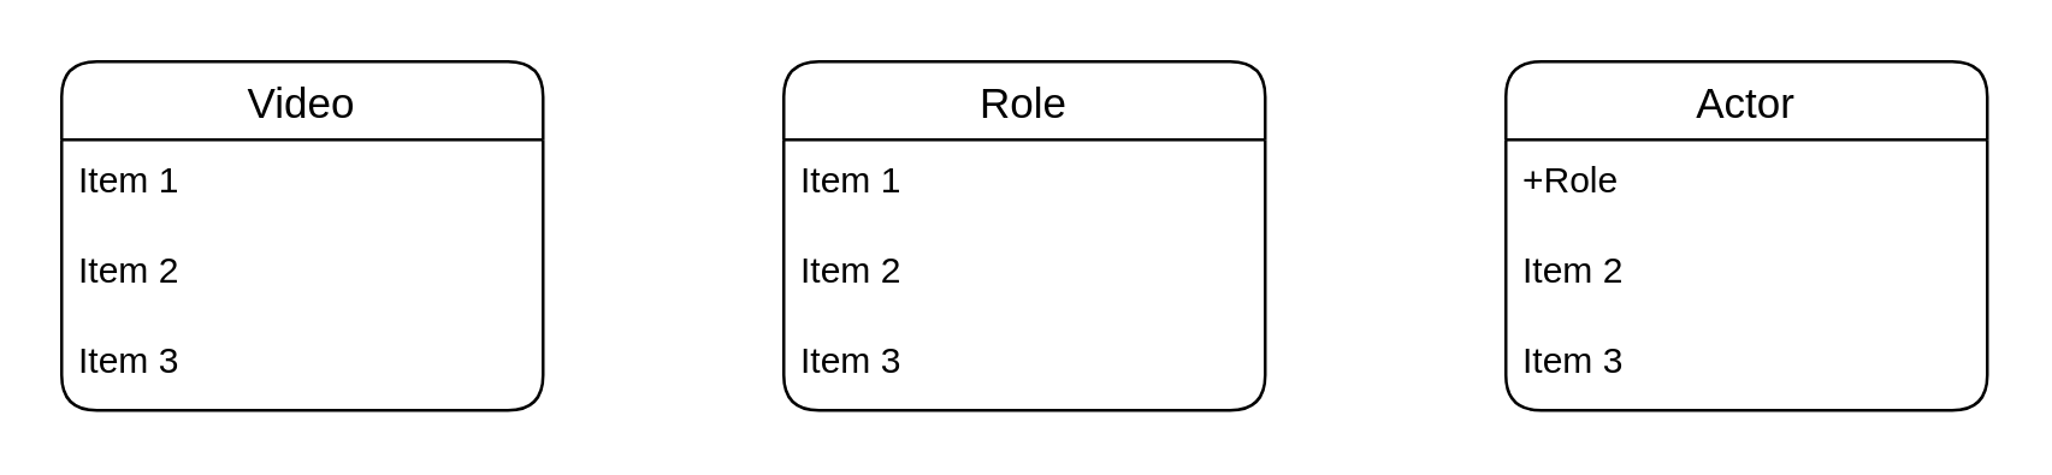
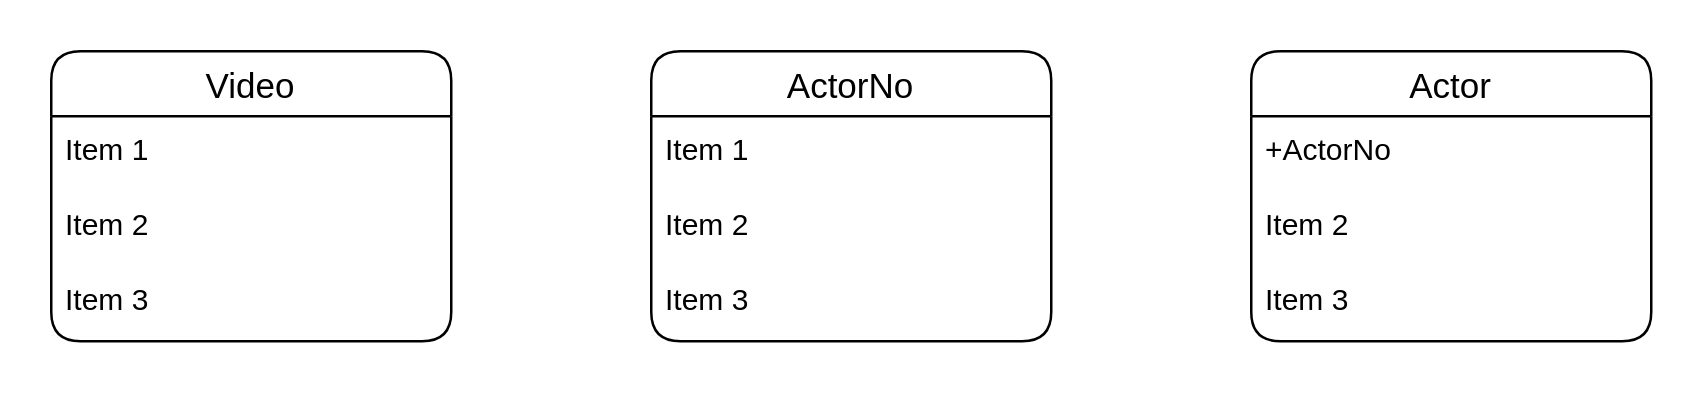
  <mxCell id="0" />
  <mxCell id="1" parent="0" />
  <mxCell id="2" value="Video" style="swimlane;fontStyle=0;childLayout=stackLayout;horizontal=1;startSize=26;horizontalStack=0;resizeParent=1;resizeParentMax=0;resizeLast=0;collapsible=1;marginBottom=0;align=center;fontSize=14;rounded=1;" vertex="1" parent="1"><mxGeometry x="20" y="20" width="160" height="116" as="geometry" /></mxCell>
  <mxCell id="3" value="Item 1" style="text;strokeColor=none;fillColor=none;spacingLeft=4;spacingRight=4;overflow=hidden;rotatable=0;points=[[0,0.5],[1,0.5]];portConstraint=eastwest;fontSize=12;" vertex="1" parent="2"><mxGeometry y="26" width="160" height="30" as="geometry" /></mxCell>
  <mxCell id="4" value="Item 2" style="text;strokeColor=none;fillColor=none;spacingLeft=4;spacingRight=4;overflow=hidden;rotatable=0;points=[[0,0.5],[1,0.5]];portConstraint=eastwest;fontSize=12;" vertex="1" parent="2"><mxGeometry y="56" width="160" height="30" as="geometry" /></mxCell>
  <mxCell id="5" value="Item 3" style="text;strokeColor=none;fillColor=none;spacingLeft=4;spacingRight=4;overflow=hidden;rotatable=0;points=[[0,0.5],[1,0.5]];portConstraint=eastwest;fontSize=12;" vertex="1" parent="2"><mxGeometry y="86" width="160" height="30" as="geometry" /></mxCell>
- <mxCell id="6" value="Role" style="swimlane;fontStyle=0;childLayout=stackLayout;horizontal=1;startSize=26;horizontalStack=0;resizeParent=1;resizeParentMax=0;resizeLast=0;collapsible=1;marginBottom=0;align=center;fontSize=14;rounded=1;" vertex="1" parent="1"><mxGeometry x="260" y="20" width="160" height="116" as="geometry" /></mxCell>
+ <mxCell id="6" value="ActorNo" style="swimlane;fontStyle=0;childLayout=stackLayout;horizontal=1;startSize=26;horizontalStack=0;resizeParent=1;resizeParentMax=0;resizeLast=0;collapsible=1;marginBottom=0;align=center;fontSize=14;rounded=1;" vertex="1" parent="1"><mxGeometry x="260" y="20" width="160" height="116" as="geometry" /></mxCell>
  <mxCell id="7" value="Item 1" style="text;strokeColor=none;fillColor=none;spacingLeft=4;spacingRight=4;overflow=hidden;rotatable=0;points=[[0,0.5],[1,0.5]];portConstraint=eastwest;fontSize=12;" vertex="1" parent="6"><mxGeometry y="26" width="160" height="30" as="geometry" /></mxCell>
  <mxCell id="8" value="Item 2" style="text;strokeColor=none;fillColor=none;spacingLeft=4;spacingRight=4;overflow=hidden;rotatable=0;points=[[0,0.5],[1,0.5]];portConstraint=eastwest;fontSize=12;" vertex="1" parent="6"><mxGeometry y="56" width="160" height="30" as="geometry" /></mxCell>
  <mxCell id="9" value="Item 3" style="text;strokeColor=none;fillColor=none;spacingLeft=4;spacingRight=4;overflow=hidden;rotatable=0;points=[[0,0.5],[1,0.5]];portConstraint=eastwest;fontSize=12;" vertex="1" parent="6"><mxGeometry y="86" width="160" height="30" as="geometry" /></mxCell>
  <mxCell id="10" value="Actor" style="swimlane;fontStyle=0;childLayout=stackLayout;horizontal=1;startSize=26;horizontalStack=0;resizeParent=1;resizeParentMax=0;resizeLast=0;collapsible=1;marginBottom=0;align=center;fontSize=14;rounded=1;" vertex="1" parent="1"><mxGeometry x="500" y="20" width="160" height="116" as="geometry" /></mxCell>
- <mxCell id="11" value="+Role" style="text;strokeColor=none;fillColor=none;spacingLeft=4;spacingRight=4;overflow=hidden;rotatable=0;points=[[0,0.5],[1,0.5]];portConstraint=eastwest;fontSize=12;" vertex="1" parent="10"><mxGeometry y="26" width="160" height="30" as="geometry" /></mxCell>
+ <mxCell id="11" value="+ActorNo" style="text;strokeColor=none;fillColor=none;spacingLeft=4;spacingRight=4;overflow=hidden;rotatable=0;points=[[0,0.5],[1,0.5]];portConstraint=eastwest;fontSize=12;" vertex="1" parent="10"><mxGeometry y="26" width="160" height="30" as="geometry" /></mxCell>
  <mxCell id="12" value="Item 2" style="text;strokeColor=none;fillColor=none;spacingLeft=4;spacingRight=4;overflow=hidden;rotatable=0;points=[[0,0.5],[1,0.5]];portConstraint=eastwest;fontSize=12;" vertex="1" parent="10"><mxGeometry y="56" width="160" height="30" as="geometry" /></mxCell>
  <mxCell id="13" value="Item 3" style="text;strokeColor=none;fillColor=none;spacingLeft=4;spacingRight=4;overflow=hidden;rotatable=0;points=[[0,0.5],[1,0.5]];portConstraint=eastwest;fontSize=12;" vertex="1" parent="10"><mxGeometry y="86" width="160" height="30" as="geometry" /></mxCell>
